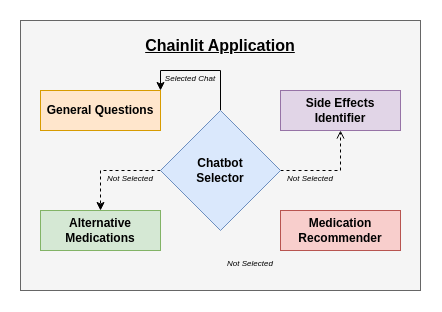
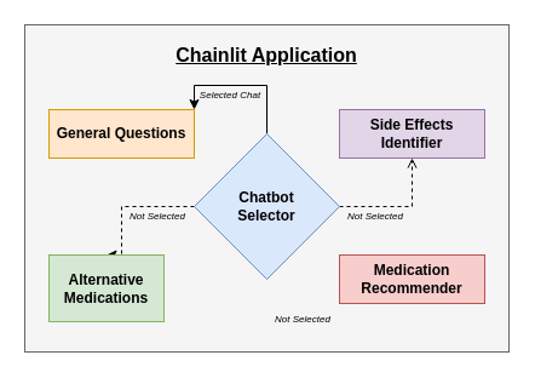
  <mxCell id="0" />
  <mxCell id="1" parent="0" />
  <mxCell id="2" value="" style="rounded=0;whiteSpace=wrap;html=1;fillColor=#f5f5f5;fontColor=#333333;strokeColor=#666666;" vertex="1" parent="1"><mxGeometry x="20" y="20" width="400" height="270" as="geometry" /></mxCell>
  <mxCell id="3" value="&lt;b&gt;General Questions&lt;/b&gt;" style="rounded=0;whiteSpace=wrap;html=1;fillColor=#ffe6cc;strokeColor=#d79b00;" vertex="1" parent="1"><mxGeometry x="40" y="90" width="120" height="40" as="geometry" /></mxCell>
  <mxCell id="4" style="edgeStyle=orthogonalEdgeStyle;rounded=0;orthogonalLoop=1;jettySize=auto;html=1;entryX=0.5;entryY=1;entryDx=0;entryDy=0;dashed=1;endArrow=open;" edge="1" parent="1" source="7" target="9"><mxGeometry relative="1" as="geometry"><Array as="points"><mxPoint x="340" y="170" /></Array></mxGeometry></mxCell>
  <mxCell id="5" style="edgeStyle=orthogonalEdgeStyle;rounded=0;orthogonalLoop=1;jettySize=auto;html=1;entryX=1;entryY=0;entryDx=0;entryDy=0;" edge="1" parent="1" source="7" target="3"><mxGeometry relative="1" as="geometry" /></mxCell>
  <mxCell id="6" style="edgeStyle=orthogonalEdgeStyle;rounded=0;orthogonalLoop=1;jettySize=auto;html=1;entryX=0.5;entryY=0;entryDx=0;entryDy=0;dashed=1;" edge="1" parent="1" source="7" target="8"><mxGeometry relative="1" as="geometry"><Array as="points"><mxPoint x="100" y="170" /></Array></mxGeometry></mxCell>
  <mxCell id="7" value="&lt;b style=&quot;border-color: var(--border-color);&quot;&gt;Chatbot &lt;br&gt;Selector&lt;/b&gt;" style="rhombus;whiteSpace=wrap;html=1;fillColor=#dae8fc;strokeColor=#6c8ebf;" vertex="1" parent="1"><mxGeometry x="160" y="110" width="120" height="120" as="geometry" /></mxCell>
- <mxCell id="8" value="&lt;b&gt;Alternative&lt;br&gt;Medications&lt;br&gt;&lt;/b&gt;" style="rounded=0;whiteSpace=wrap;html=1;fillColor=#d5e8d4;strokeColor=#82b366;" vertex="1" parent="1"><mxGeometry x="40" y="210" width="120" height="40" as="geometry" /></mxCell>
+ <mxCell id="8" value="&lt;b&gt;Alternative&lt;br&gt;Medications&lt;br&gt;&lt;/b&gt;" style="rounded=0;whiteSpace=wrap;html=1;fillColor=#d5e8d4;strokeColor=#82b366;" vertex="1" parent="1"><mxGeometry x="40" y="210" width="95" height="55" as="geometry" /></mxCell>
  <mxCell id="9" value="&lt;b&gt;Side Effects&lt;br&gt;Identifier&lt;br&gt;&lt;/b&gt;" style="rounded=0;whiteSpace=wrap;html=1;fillColor=#e1d5e7;strokeColor=#9673a6;" vertex="1" parent="1"><mxGeometry x="280" y="90" width="120" height="40" as="geometry" /></mxCell>
  <mxCell id="10" value="&lt;b&gt;Medication&lt;br&gt;Recommender&lt;br&gt;&lt;/b&gt;" style="rounded=0;whiteSpace=wrap;html=1;fillColor=#f8cecc;strokeColor=#b85450;" vertex="1" parent="1"><mxGeometry x="280" y="210" width="120" height="40" as="geometry" /></mxCell>
  <mxCell id="11" value="&lt;b&gt;&lt;font style=&quot;font-size: 16px;&quot;&gt;&lt;u&gt;Chainlit Application&lt;/u&gt;&lt;/font&gt;&lt;/b&gt;" style="text;html=1;strokeColor=none;fillColor=none;align=center;verticalAlign=middle;whiteSpace=wrap;rounded=0;" vertex="1" parent="1"><mxGeometry x="122" y="30" width="196" height="30" as="geometry" /></mxCell>
  <mxCell id="12" value="&lt;font style=&quot;font-size: 8px;&quot;&gt;&lt;i&gt;Selected Chat&lt;/i&gt;&lt;/font&gt;" style="text;html=1;strokeColor=none;fillColor=none;align=center;verticalAlign=middle;whiteSpace=wrap;rounded=0;" vertex="1" parent="1"><mxGeometry x="160" y="62" width="60" height="30" as="geometry" /></mxCell>
  <mxCell id="13" value="&lt;span style=&quot;font-size: 8px;&quot;&gt;&lt;i&gt;Not Selected&lt;/i&gt;&lt;/span&gt;" style="text;html=1;strokeColor=none;fillColor=none;align=center;verticalAlign=middle;whiteSpace=wrap;rounded=0;" vertex="1" parent="1"><mxGeometry x="100" y="162" width="60" height="30" as="geometry" /></mxCell>
  <mxCell id="14" value="&lt;span style=&quot;font-size: 8px;&quot;&gt;&lt;i&gt;Not Selected&lt;/i&gt;&lt;/span&gt;" style="text;html=1;strokeColor=none;fillColor=none;align=center;verticalAlign=middle;whiteSpace=wrap;rounded=0;" vertex="1" parent="1"><mxGeometry x="280" y="162" width="60" height="30" as="geometry" /></mxCell>
  <mxCell id="15" value="&lt;span style=&quot;font-size: 8px;&quot;&gt;&lt;i&gt;Not Selected&lt;/i&gt;&lt;/span&gt;" style="text;html=1;strokeColor=none;fillColor=none;align=center;verticalAlign=middle;whiteSpace=wrap;rounded=0;" vertex="1" parent="1"><mxGeometry x="220" y="247" width="60" height="30" as="geometry" /></mxCell>
